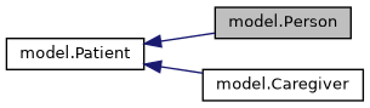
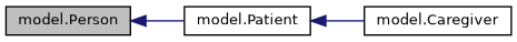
  digraph {
    rankdir=LR
    node [color=black fillcolor=white fontname=Helvetica fontsize=10 shape=record style=filled]
    edge [color=midnightblue dir=back fontname=Helvetica fontsize=10 labelfontname=Helvetica labelfontsize=10 style=solid]
    n1 [fillcolor=grey75 fontcolor=black height=0.2 label="model.Person" width=0.4]
    n2 [height=0.2 label="model.Patient" width=0.4]
    n3 [height=0.2 label="model.Caregiver" width=0.4]
-   n2 -> n1
+   n1 -> n2
    n2 -> n3
  }
